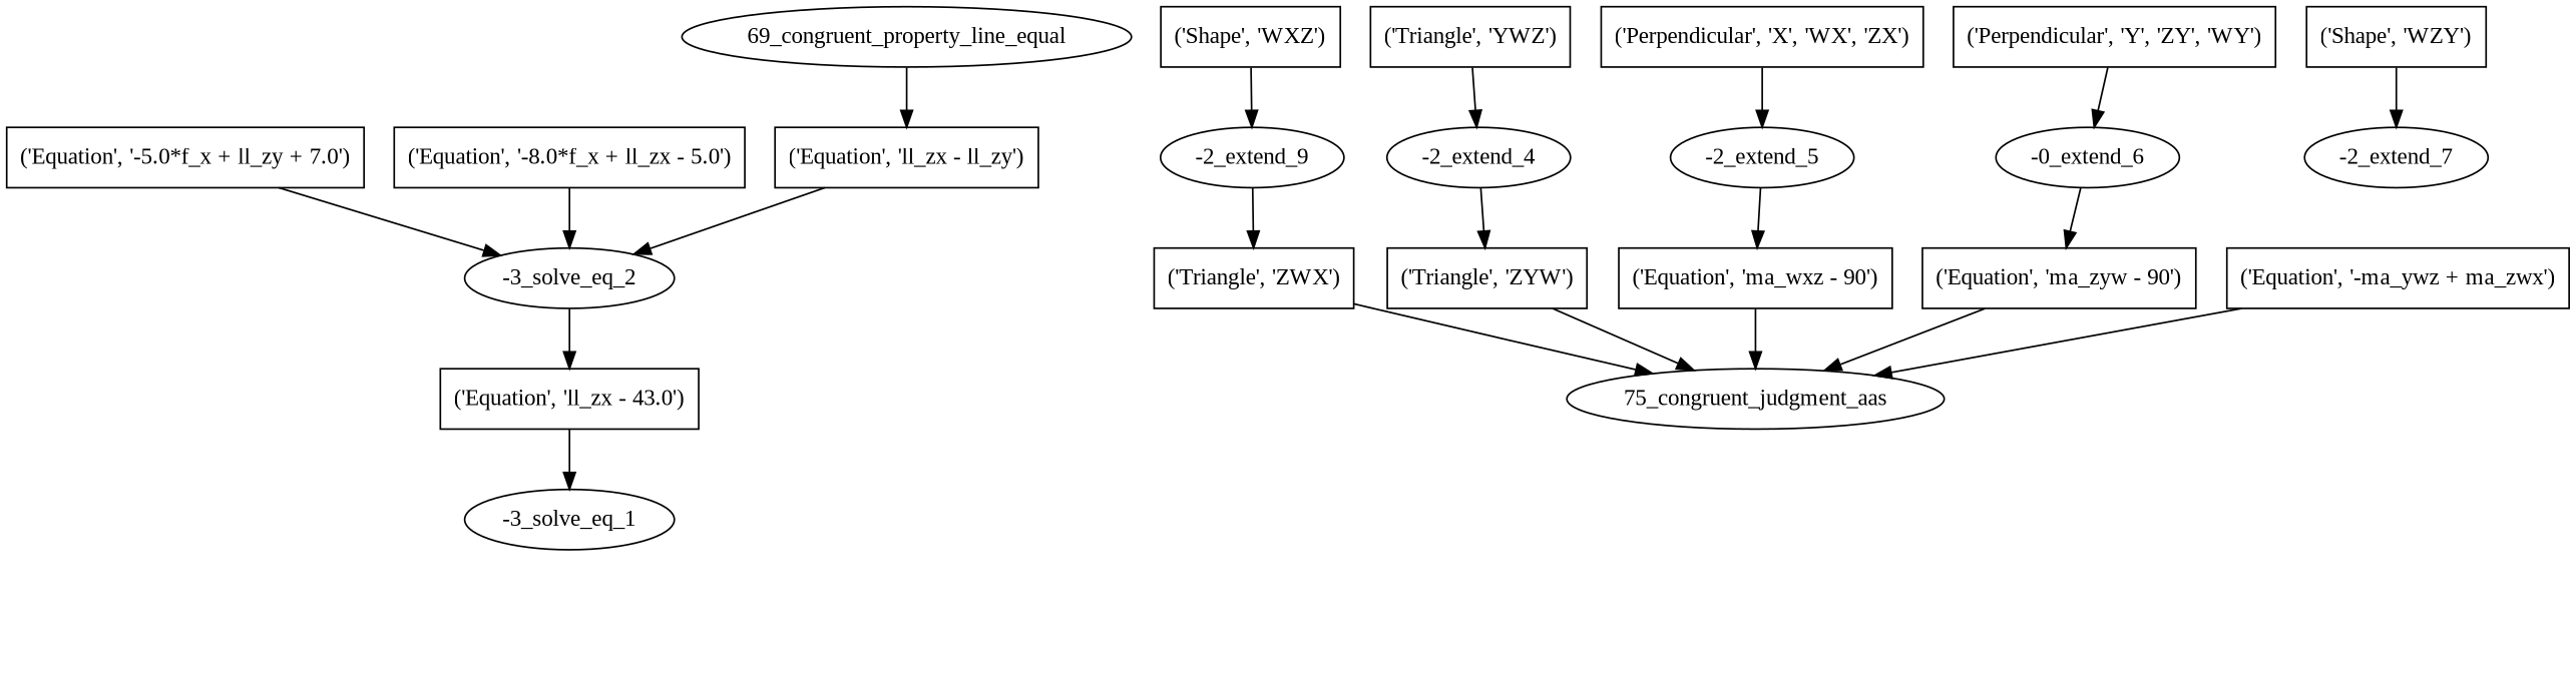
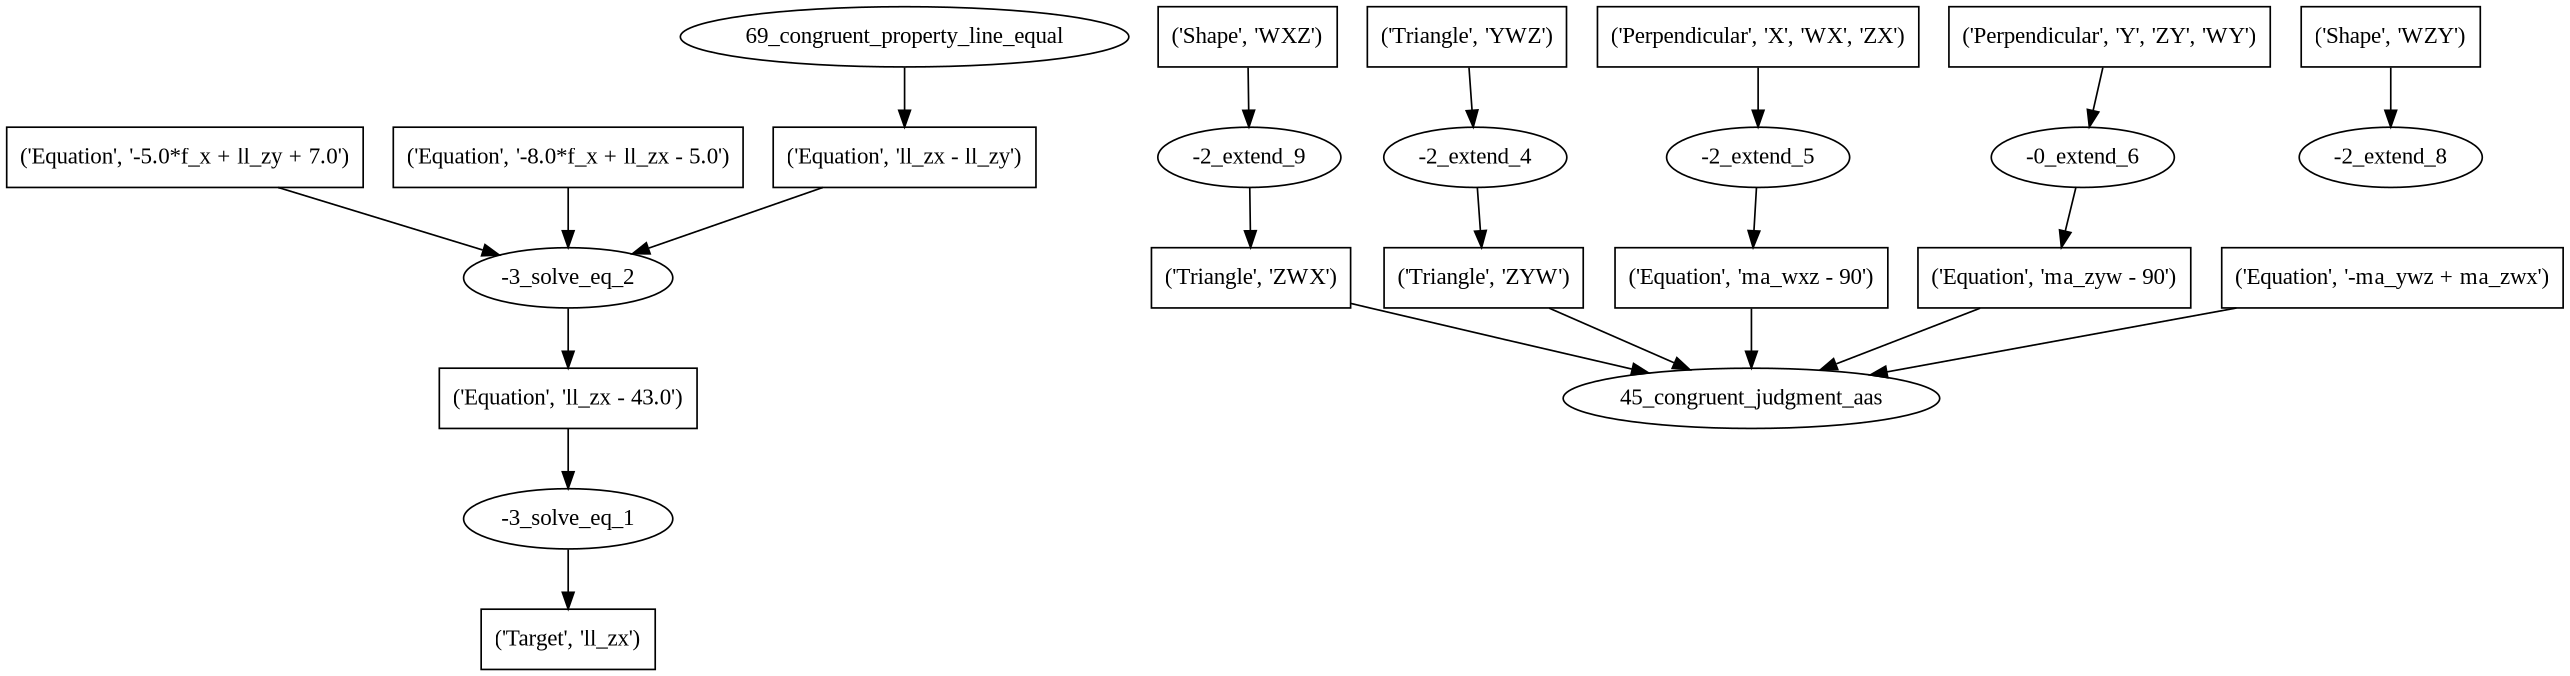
  digraph {
    fontname="Liberation Serif"
    node [fontname="Liberation Serif" shape=box]
    edge [fontname="Liberation Serif"]
+   n1 [label="('Target', 'll_zx')"]
    n2 [label="-3_solve_eq_1" shape=""]
    n3 [label="('Equation', 'll_zx - 43.0')"]
    n4 [label="-3_solve_eq_2" shape=""]
    n5 [label="('Equation', '-5.0*f_x + ll_zy + 7.0')"]
    n6 [label="('Equation', '-8.0*f_x + ll_zx - 5.0')"]
    n7 [label="('Equation', 'll_zx - ll_zy')"]
    n8 [label="69_congruent_property_line_equal" shape=""]
-   n9 [label="75_congruent_judgment_aas" shape=""]
+   n9 [label="45_congruent_judgment_aas" shape=""]
    n10 [label="('Triangle', 'ZWX')"]
    n11 [label="('Triangle', 'ZYW')"]
    n12 [label="('Equation', 'ma_wxz - 90')"]
    n13 [label="('Equation', 'ma_zyw - 90')"]
    n14 [label="('Equation', '-ma_ywz + ma_zwx')"]
    n15 [label="-2_extend_9" shape=""]
    n16 [label="('Shape', 'WXZ')"]
    n17 [label="-2_extend_4" shape=""]
    n18 [label="('Triangle', 'YWZ')"]
    n19 [label="-2_extend_5" shape=""]
    n20 [label="('Perpendicular', 'X', 'WX', 'ZX')"]
    n21 [label="-0_extend_6" shape=""]
    n22 [label="('Perpendicular', 'Y', 'ZY', 'WY')"]
-   n23 [label="-2_extend_7" shape=""]
+   n23 [label="-2_extend_8" shape=""]
    n24 [label="('Shape', 'WZY')"]
+   n2 -> n1
    n3 -> n2
    n4 -> n3
    n5 -> n4
    n6 -> n4
    n7 -> n4
    n8 -> n7
    n10 -> n9
    n11 -> n9
    n12 -> n9
    n13 -> n9
    n14 -> n9
    n15 -> n10
    n16 -> n15
    n17 -> n11
    n18 -> n17
    n19 -> n12
    n20 -> n19
    n21 -> n13
    n22 -> n21
    n24 -> n23
  }
